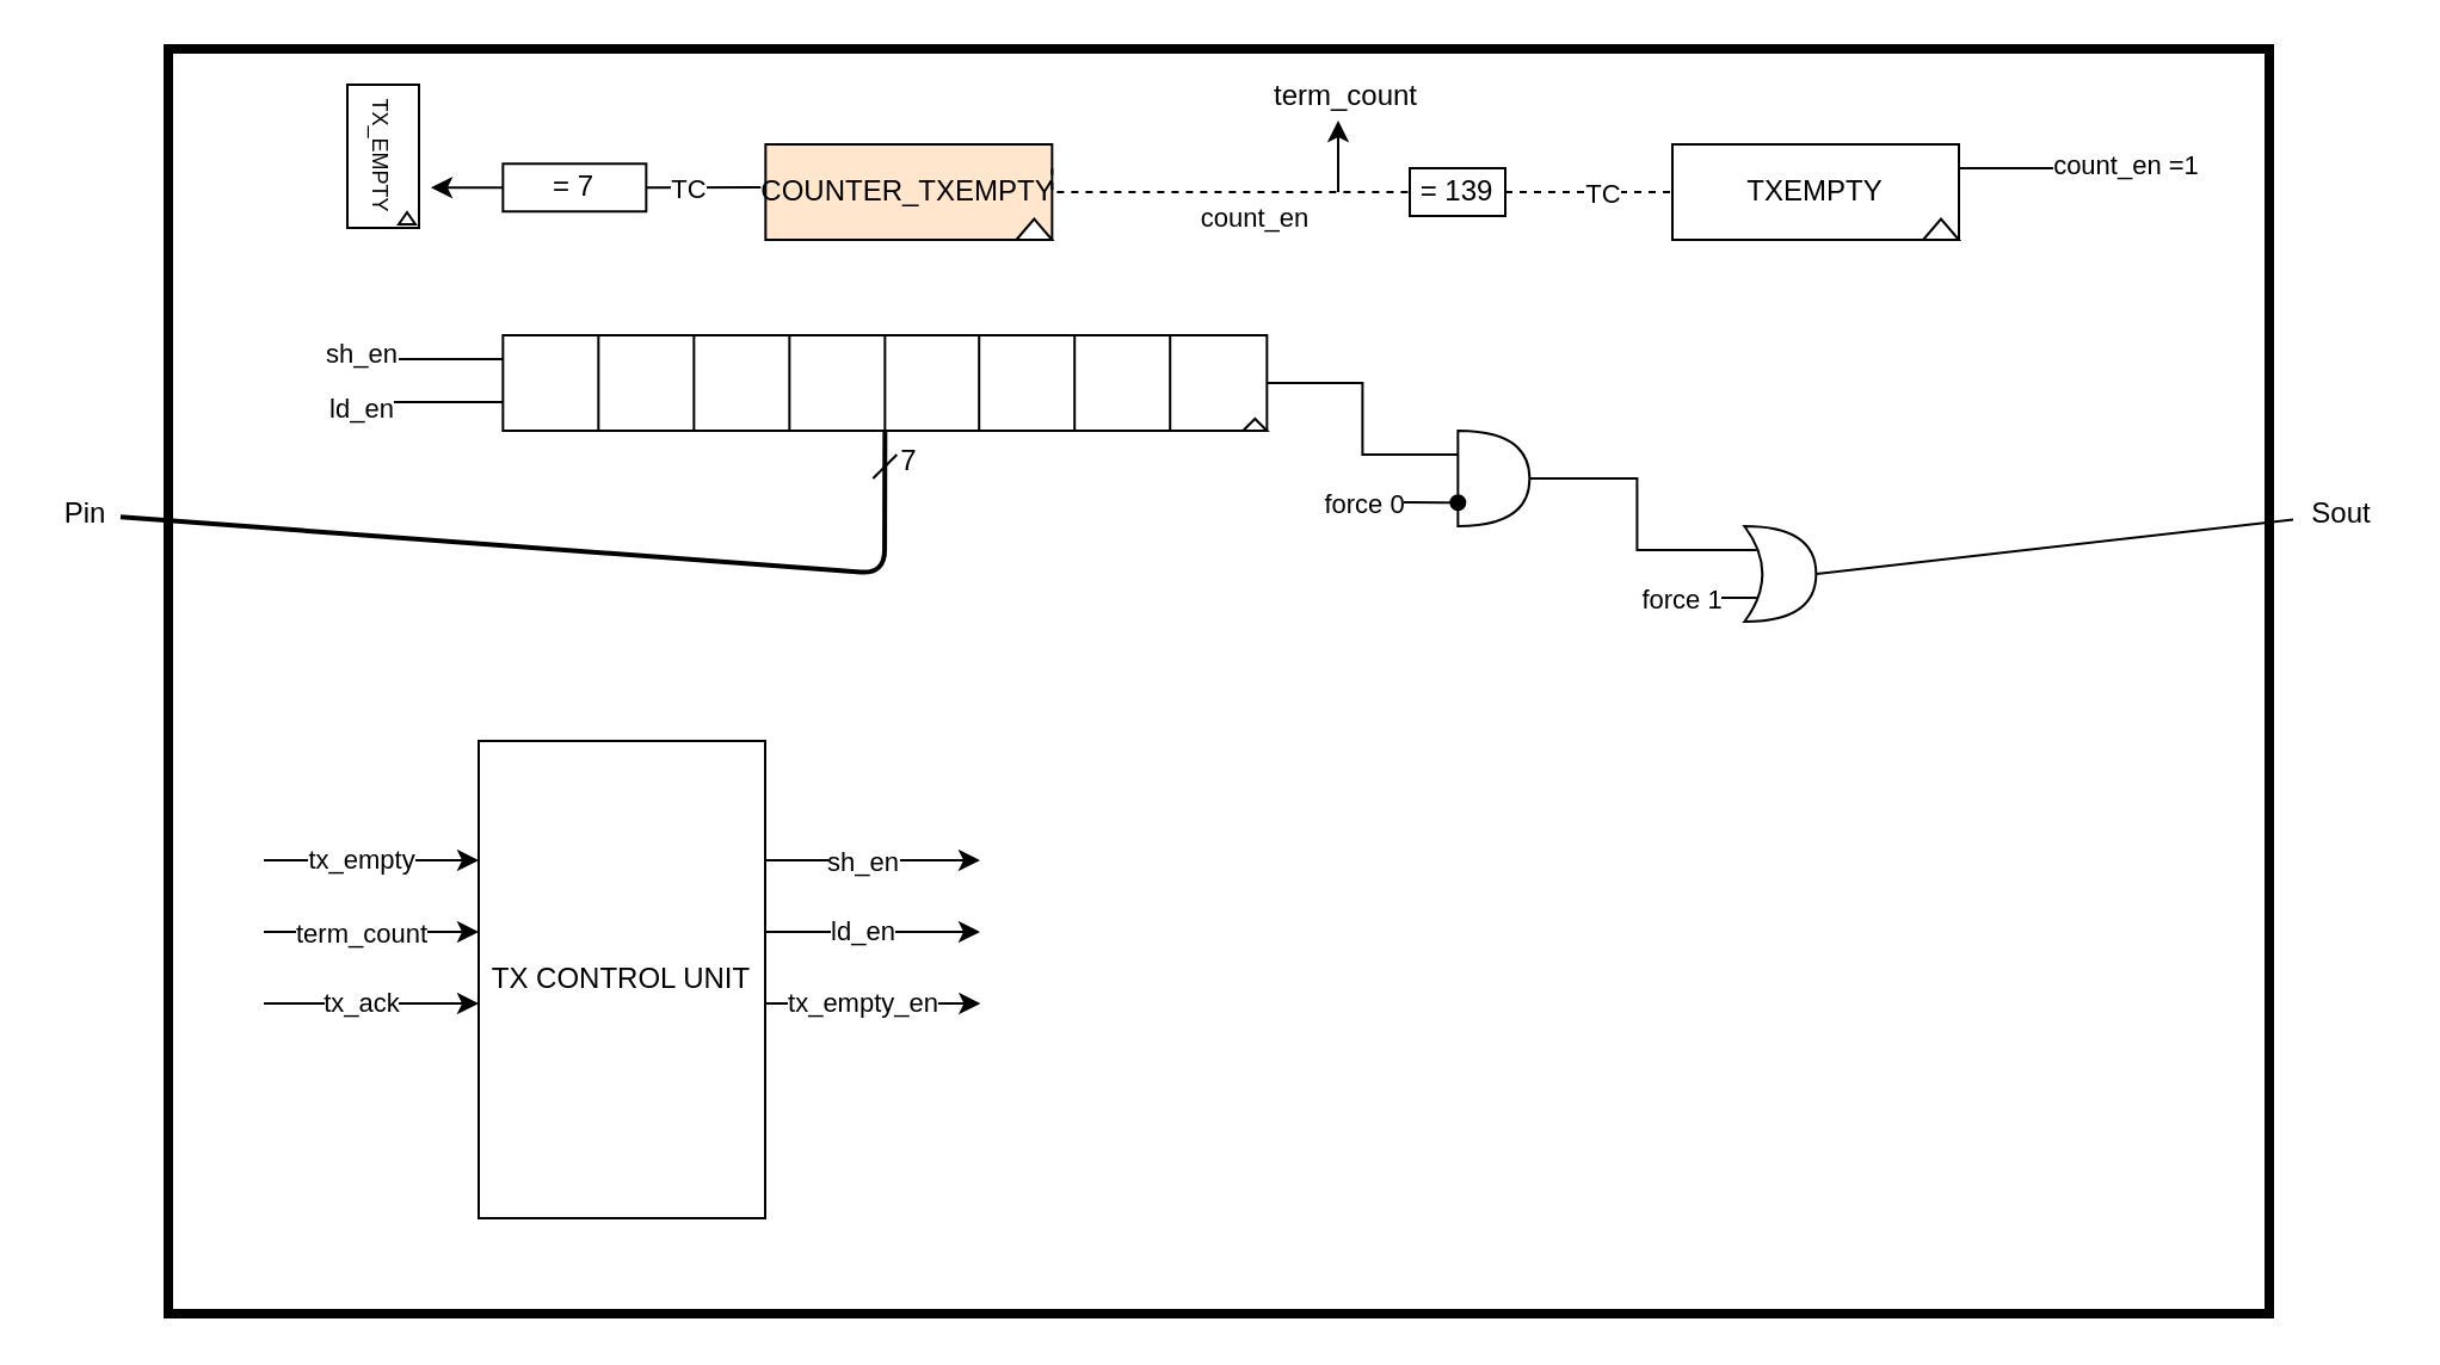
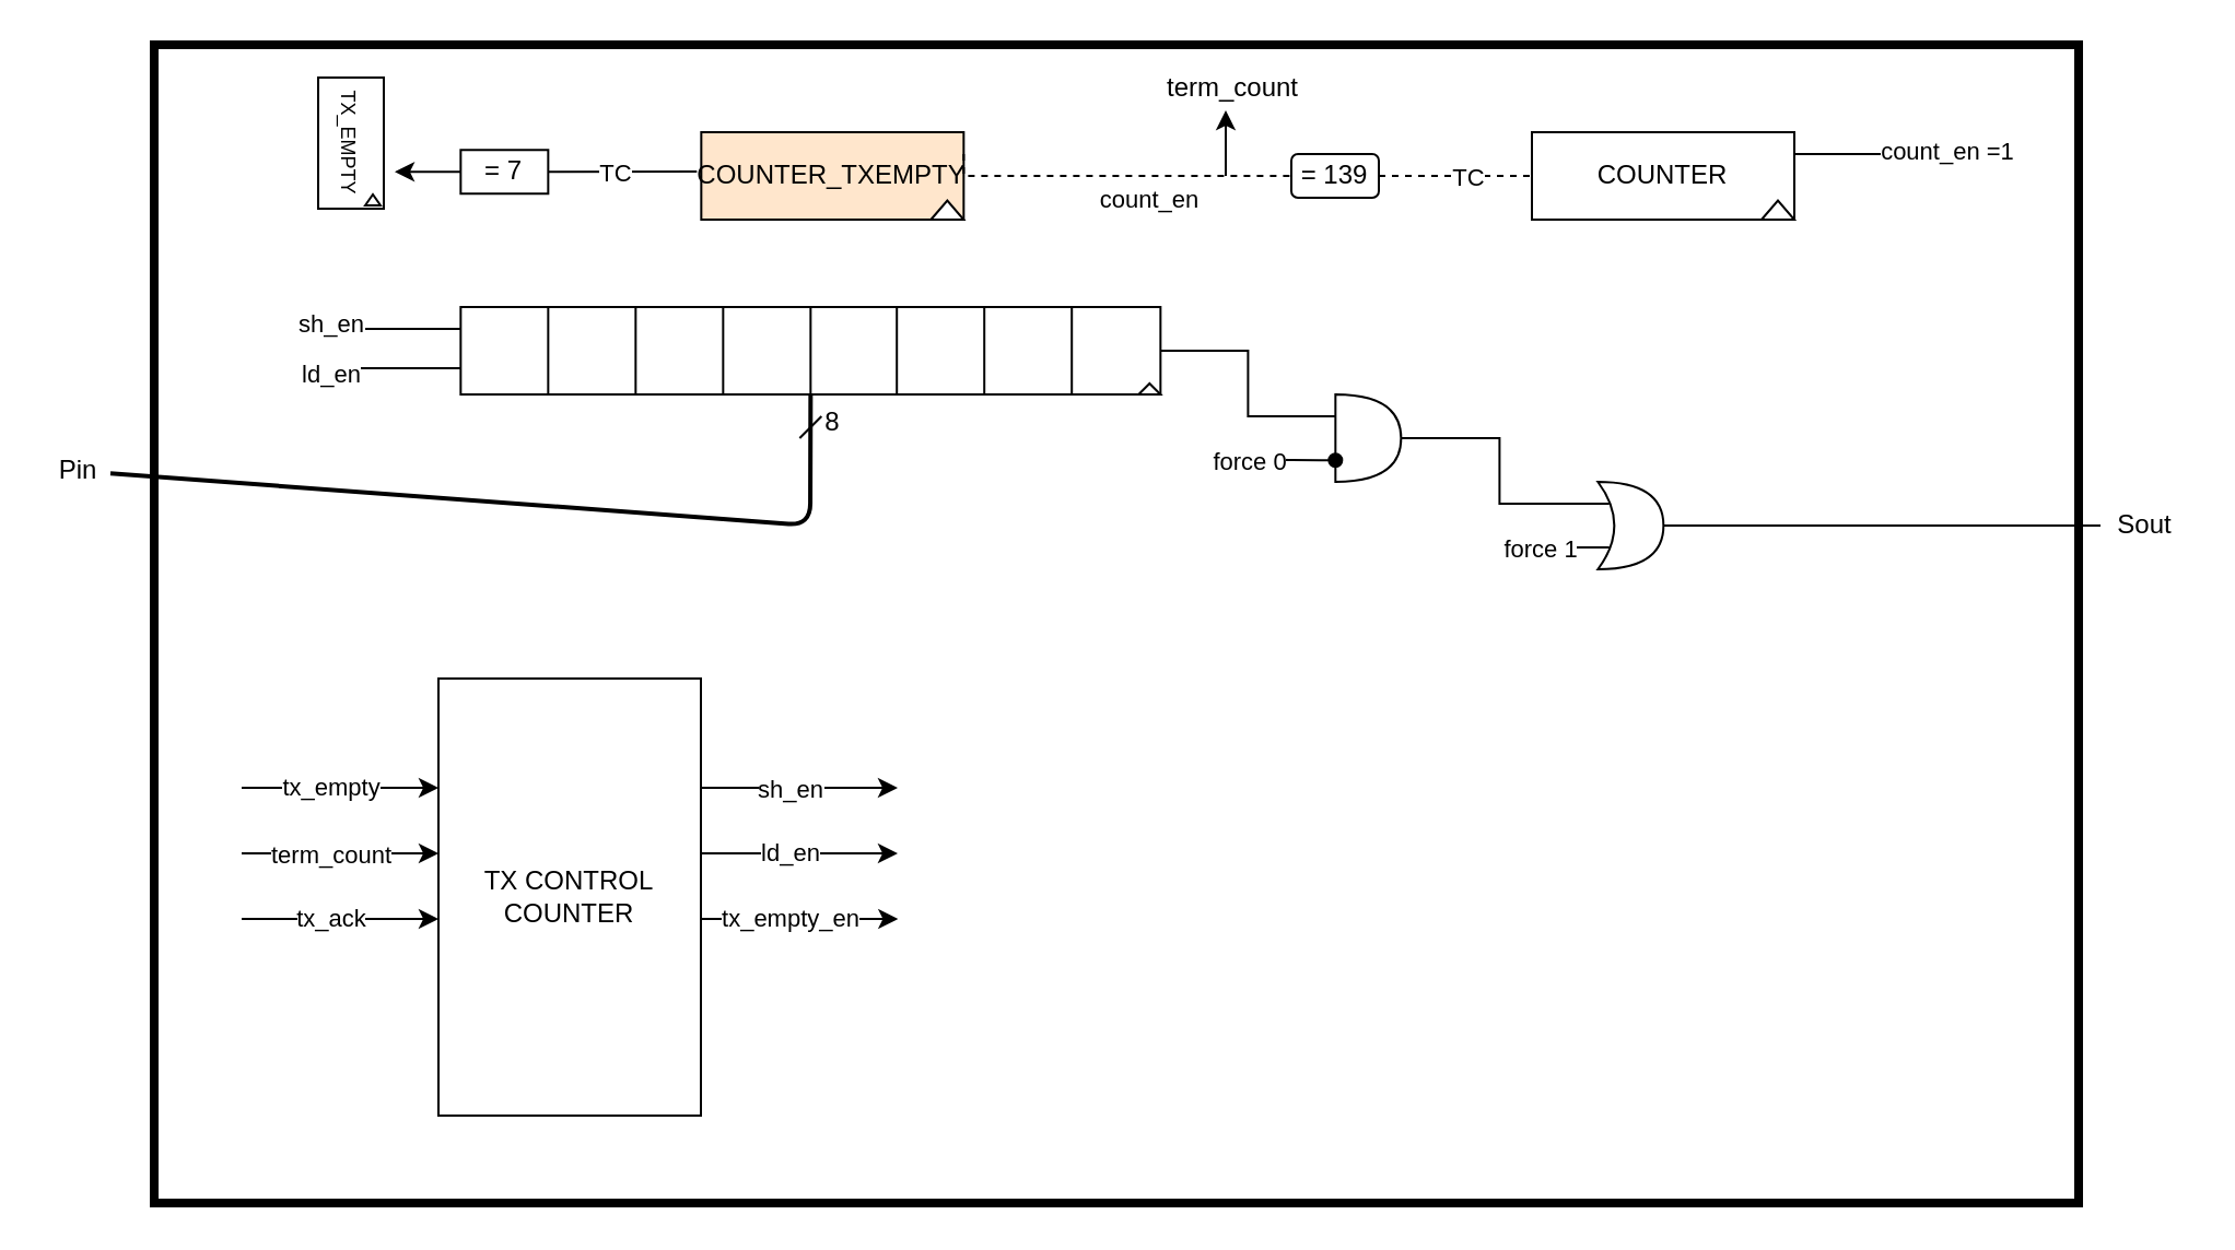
  <mxCell id="0" />
  <mxCell id="1" parent="0" />
  <mxCell id="2" style="edgeStyle=orthogonalEdgeStyle;rounded=0;orthogonalLoop=1;jettySize=auto;html=1;entryX=0;entryY=0.25;entryDx=0;entryDy=0;entryPerimeter=0;endArrow=none;endFill=0;" parent="1" source="3" target="15" edge="1"><mxGeometry relative="1" as="geometry" /></mxCell>
  <mxCell id="3" value="" style="rounded=0;whiteSpace=wrap;html=1;" parent="1" vertex="1"><mxGeometry x="210.17" y="140" width="320" height="40" as="geometry" /></mxCell>
  <mxCell id="4" value="" style="endArrow=none;html=1;" parent="1" edge="1"><mxGeometry width="50" height="50" relative="1" as="geometry"><mxPoint x="250.17" y="180" as="sourcePoint" /><mxPoint x="250.17" y="140" as="targetPoint" /></mxGeometry></mxCell>
  <mxCell id="5" value="" style="endArrow=none;html=1;" parent="1" edge="1"><mxGeometry width="50" height="50" relative="1" as="geometry"><mxPoint x="290.17" y="180" as="sourcePoint" /><mxPoint x="290.17" y="140" as="targetPoint" /></mxGeometry></mxCell>
  <mxCell id="6" value="" style="endArrow=none;html=1;" parent="1" edge="1"><mxGeometry width="50" height="50" relative="1" as="geometry"><mxPoint x="330.17" y="180" as="sourcePoint" /><mxPoint x="330.17" y="140" as="targetPoint" /></mxGeometry></mxCell>
  <mxCell id="7" value="" style="endArrow=none;html=1;" parent="1" edge="1"><mxGeometry width="50" height="50" relative="1" as="geometry"><mxPoint x="370.17" y="180" as="sourcePoint" /><mxPoint x="370.17" y="140" as="targetPoint" /></mxGeometry></mxCell>
  <mxCell id="8" value="" style="endArrow=none;html=1;" parent="1" edge="1"><mxGeometry width="50" height="50" relative="1" as="geometry"><mxPoint x="409.6" y="180" as="sourcePoint" /><mxPoint x="409.6" y="140" as="targetPoint" /></mxGeometry></mxCell>
  <mxCell id="9" value="" style="endArrow=none;html=1;" parent="1" edge="1"><mxGeometry width="50" height="50" relative="1" as="geometry"><mxPoint x="449.6" y="180" as="sourcePoint" /><mxPoint x="449.6" y="140" as="targetPoint" /></mxGeometry></mxCell>
  <mxCell id="10" value="" style="endArrow=none;html=1;" parent="1" edge="1"><mxGeometry width="50" height="50" relative="1" as="geometry"><mxPoint x="489.6" y="180" as="sourcePoint" /><mxPoint x="489.6" y="140" as="targetPoint" /></mxGeometry></mxCell>
  <mxCell id="11" value="" style="triangle;whiteSpace=wrap;html=1;rotation=-90;" parent="1" vertex="1"><mxGeometry x="522.67" y="172.5" width="5" height="10" as="geometry" /></mxCell>
  <mxCell id="12" value="" style="endArrow=none;html=1;strokeWidth=2;endFill=0;" parent="1" source="34" edge="1"><mxGeometry width="50" height="50" relative="1" as="geometry"><mxPoint x="90" y="240" as="sourcePoint" /><mxPoint x="370.17" y="180" as="targetPoint" /><Array as="points"><mxPoint x="370" y="240" /></Array></mxGeometry></mxCell>
  <mxCell id="13" value="" style="shape=xor;whiteSpace=wrap;html=1;" parent="1" vertex="1"><mxGeometry x="730.17" y="220" width="30" height="40" as="geometry" /></mxCell>
  <mxCell id="14" style="edgeStyle=orthogonalEdgeStyle;rounded=0;orthogonalLoop=1;jettySize=auto;html=1;entryX=0.175;entryY=0.25;entryDx=0;entryDy=0;entryPerimeter=0;endArrow=none;endFill=0;" parent="1" source="15" target="13" edge="1"><mxGeometry relative="1" as="geometry" /></mxCell>
  <mxCell id="15" value="" style="shape=or;whiteSpace=wrap;html=1;" parent="1" vertex="1"><mxGeometry x="610.17" y="180" width="30" height="40" as="geometry" /></mxCell>
  <mxCell id="16" value="" style="endArrow=oval;html=1;endFill=1;" parent="1" edge="1"><mxGeometry width="50" height="50" relative="1" as="geometry"><mxPoint x="574.17" y="209.86" as="sourcePoint" /><mxPoint x="610.17" y="210.15" as="targetPoint" /><Array as="points"><mxPoint x="600.17" y="210.15" /></Array></mxGeometry></mxCell>
  <mxCell id="17" value="force 0" style="edgeLabel;html=1;align=center;verticalAlign=middle;resizable=0;points=[];" parent="16" vertex="1" connectable="0"><mxGeometry x="-0.024" y="1" relative="1" as="geometry"><mxPoint x="-21.63" y="0.94" as="offset" /></mxGeometry></mxCell>
  <mxCell id="18" value="" style="endArrow=none;html=1;entryX=0.175;entryY=0.75;entryDx=0;entryDy=0;entryPerimeter=0;endFill=0;" parent="1" target="13" edge="1"><mxGeometry width="50" height="50" relative="1" as="geometry"><mxPoint x="690.17" y="250" as="sourcePoint" /><mxPoint x="730.17" y="250" as="targetPoint" /></mxGeometry></mxCell>
  <mxCell id="19" value="force 1" style="edgeLabel;html=1;align=center;verticalAlign=middle;resizable=0;points=[];" parent="18" vertex="1" connectable="0"><mxGeometry x="-0.447" relative="1" as="geometry"><mxPoint as="offset" /></mxGeometry></mxCell>
  <mxCell id="20" value="" style="endArrow=none;html=1;endFill=0;" parent="1" target="33" edge="1"><mxGeometry width="50" height="50" relative="1" as="geometry"><mxPoint x="760.17" y="240" as="sourcePoint" /><mxPoint x="810.17" y="240" as="targetPoint" /></mxGeometry></mxCell>
  <mxCell id="21" value="COUNTER_TXEMPTY" style="rounded=0;whiteSpace=wrap;html=1;fillColor=#ffe6cc;" parent="1" vertex="1"><mxGeometry x="320.17" y="60" width="120" height="40" as="geometry" /></mxCell>
  <mxCell id="22" style="edgeStyle=orthogonalEdgeStyle;rounded=0;orthogonalLoop=1;jettySize=auto;html=1;exitX=1;exitY=0.25;exitDx=0;exitDy=0;endArrow=none;endFill=0;entryX=0;entryY=0.5;entryDx=0;entryDy=0;dashed=1;" parent="1" source="21" target="40" edge="1"><mxGeometry relative="1" as="geometry"><mxPoint x="498.17" y="70" as="targetPoint" /><mxPoint x="407.67" y="60" as="sourcePoint" /><Array as="points"><mxPoint x="440" y="80" /></Array></mxGeometry></mxCell>
  <mxCell id="23" value="count_en" style="edgeLabel;html=1;align=center;verticalAlign=middle;resizable=0;points=[];" parent="22" vertex="1" connectable="0"><mxGeometry x="-0.296" y="-1" relative="1" as="geometry"><mxPoint x="38.57" y="9" as="offset" /></mxGeometry></mxCell>
  <mxCell id="24" value="" style="endArrow=none;html=1;entryX=0;entryY=0.25;entryDx=0;entryDy=0;" parent="1" target="3" edge="1"><mxGeometry width="50" height="50" relative="1" as="geometry"><mxPoint x="160.17" y="150" as="sourcePoint" /><mxPoint x="270.17" y="210" as="targetPoint" /></mxGeometry></mxCell>
  <mxCell id="25" value="sh_en" style="edgeLabel;html=1;align=center;verticalAlign=middle;resizable=0;points=[];" parent="24" vertex="1" connectable="0"><mxGeometry x="0.163" y="3" relative="1" as="geometry"><mxPoint x="-39.14" as="offset" /></mxGeometry></mxCell>
  <mxCell id="26" value="" style="endArrow=none;html=1;" parent="1" edge="1"><mxGeometry width="50" height="50" relative="1" as="geometry"><mxPoint x="150.17" y="168" as="sourcePoint" /><mxPoint x="210.17" y="168" as="targetPoint" /><Array as="points" /></mxGeometry></mxCell>
  <mxCell id="27" value="ld_en" style="edgeLabel;html=1;align=center;verticalAlign=middle;resizable=0;points=[];" parent="26" vertex="1" connectable="0"><mxGeometry x="-0.462" y="-2" relative="1" as="geometry"><mxPoint x="-16.17" as="offset" /></mxGeometry></mxCell>
  <mxCell id="28" value="" style="endArrow=none;html=1;exitX=1;exitY=0.5;exitDx=0;exitDy=0;" parent="1" source="31" edge="1"><mxGeometry width="50" height="50" relative="1" as="geometry"><mxPoint x="277.67" y="70" as="sourcePoint" /><mxPoint x="318.17" y="78" as="targetPoint" /><Array as="points" /></mxGeometry></mxCell>
  <mxCell id="29" value="TC" style="edgeLabel;html=1;align=center;verticalAlign=middle;resizable=0;points=[];" parent="28" vertex="1" connectable="0"><mxGeometry x="0.253" y="2" relative="1" as="geometry"><mxPoint x="-12.28" y="2.18" as="offset" /></mxGeometry></mxCell>
  <mxCell id="30" style="edgeStyle=none;rounded=0;orthogonalLoop=1;jettySize=auto;html=1;" parent="1" source="31" edge="1"><mxGeometry relative="1" as="geometry"><mxPoint x="180" y="78.13" as="targetPoint" /></mxGeometry></mxCell>
- <mxCell id="31" value="= 7" style="rounded=0;whiteSpace=wrap;html=1;" parent="1" vertex="1"><mxGeometry x="210.17" y="68.13" width="60" height="20" as="geometry" /></mxCell>
+ <mxCell id="31" value="= 7" style="rounded=0;whiteSpace=wrap;html=1;" parent="1" vertex="1"><mxGeometry x="210.17" y="68.13" width="40" height="20" as="geometry" /></mxCell>
  <mxCell id="32" value="" style="triangle;whiteSpace=wrap;html=1;rotation=-90;" parent="1" vertex="1"><mxGeometry x="428.3" y="88.13" width="8.75" height="15" as="geometry" /></mxCell>
- <mxCell id="33" value="Sout" style="text;html=1;align=center;verticalAlign=middle;resizable=0;points=[];autosize=1;" parent="1" vertex="1"><mxGeometry x="960" y="205" width="40" height="20" as="geometry" /></mxCell>
+ <mxCell id="33" value="Sout" style="text;html=1;align=center;verticalAlign=middle;resizable=0;points=[];autosize=1;" parent="1" vertex="1"><mxGeometry x="960" y="230" width="40" height="20" as="geometry" /></mxCell>
  <mxCell id="34" value="Pin" style="text;html=1;align=center;verticalAlign=middle;resizable=0;points=[];autosize=1;" parent="1" vertex="1"><mxGeometry x="20" y="205" width="30" height="20" as="geometry" /></mxCell>
- <mxCell id="35" value="TXEMPTY" style="rounded=0;whiteSpace=wrap;html=1;" parent="1" vertex="1"><mxGeometry x="700" y="60" width="120" height="40" as="geometry" /></mxCell>
+ <mxCell id="35" value="COUNTER" style="rounded=0;whiteSpace=wrap;html=1;" parent="1" vertex="1"><mxGeometry x="700" y="60" width="120" height="40" as="geometry" /></mxCell>
  <mxCell id="36" style="edgeStyle=orthogonalEdgeStyle;rounded=0;orthogonalLoop=1;jettySize=auto;html=1;exitX=1;exitY=0.25;exitDx=0;exitDy=0;endArrow=none;endFill=0;" parent="1" source="35" edge="1"><mxGeometry relative="1" as="geometry"><mxPoint x="878" y="70" as="targetPoint" /><mxPoint x="787.5" y="60" as="sourcePoint" /><Array as="points"><mxPoint x="877.5" y="70" /></Array></mxGeometry></mxCell>
  <mxCell id="37" value="count_en =1" style="edgeLabel;html=1;align=center;verticalAlign=middle;resizable=0;points=[];" parent="36" vertex="1" connectable="0"><mxGeometry x="-0.296" y="-1" relative="1" as="geometry"><mxPoint x="49" y="-2.87" as="offset" /></mxGeometry></mxCell>
  <mxCell id="38" value="" style="endArrow=none;html=1;exitX=1;exitY=0.5;exitDx=0;exitDy=0;entryX=0;entryY=0.5;entryDx=0;entryDy=0;dashed=1;" parent="1" source="40" target="35" edge="1"><mxGeometry width="50" height="50" relative="1" as="geometry"><mxPoint x="657.5" y="70" as="sourcePoint" /><mxPoint x="698" y="78" as="targetPoint" /><Array as="points" /></mxGeometry></mxCell>
  <mxCell id="39" value="TC" style="edgeLabel;html=1;align=center;verticalAlign=middle;resizable=0;points=[];" parent="38" vertex="1" connectable="0"><mxGeometry x="0.253" y="2" relative="1" as="geometry"><mxPoint x="-3.89" y="2" as="offset" /></mxGeometry></mxCell>
- <mxCell id="40" value="= 139" style="rounded=0;whiteSpace=wrap;html=1;" parent="1" vertex="1"><mxGeometry x="590" y="70" width="40" height="20" as="geometry" /></mxCell>
+ <mxCell id="40" value="= 139" style="whiteSpace=wrap;html=1;rounded=1;" parent="1" vertex="1"><mxGeometry x="590" y="70" width="40" height="20" as="geometry" /></mxCell>
  <mxCell id="41" value="" style="triangle;whiteSpace=wrap;html=1;rotation=-90;" parent="1" vertex="1"><mxGeometry x="808.13" y="88.13" width="8.75" height="15" as="geometry" /></mxCell>
  <mxCell id="42" value="" style="endArrow=classic;html=1;" parent="1" edge="1"><mxGeometry width="50" height="50" relative="1" as="geometry"><mxPoint x="560" y="80" as="sourcePoint" /><mxPoint x="560" y="50" as="targetPoint" /></mxGeometry></mxCell>
  <mxCell id="43" value="term_count" style="text;html=1;align=center;verticalAlign=middle;resizable=0;points=[];autosize=1;" parent="1" vertex="1"><mxGeometry x="522.67" y="30" width="80" height="20" as="geometry" /></mxCell>
  <mxCell id="44" value="&lt;font style=&quot;font-size: 9px&quot;&gt;TX_EMPTY&lt;/font&gt;" style="rounded=0;whiteSpace=wrap;html=1;rotation=90;" parent="1" vertex="1"><mxGeometry x="130" y="50" width="60" height="30" as="geometry" /></mxCell>
  <mxCell id="45" value="" style="triangle;whiteSpace=wrap;html=1;rotation=-90;" parent="1" vertex="1"><mxGeometry x="167.5" y="87.5" width="5" height="7" as="geometry" /></mxCell>
- <mxCell id="46" value="TX CONTROL UNIT" style="rounded=0;whiteSpace=wrap;html=1;" vertex="1" parent="1"><mxGeometry x="200" y="310" width="120" height="200" as="geometry" /></mxCell>
+ <mxCell id="46" value="TX CONTROL COUNTER" style="rounded=0;whiteSpace=wrap;html=1;" vertex="1" parent="1"><mxGeometry x="200" y="310" width="120" height="200" as="geometry" /></mxCell>
  <mxCell id="47" value="" style="endArrow=classic;html=1;entryX=0;entryY=0.25;entryDx=0;entryDy=0;" edge="1" parent="1" target="46"><mxGeometry width="50" height="50" relative="1" as="geometry"><mxPoint x="110" y="360" as="sourcePoint" /><mxPoint x="150" y="320" as="targetPoint" /></mxGeometry></mxCell>
  <mxCell id="48" value="tx_empty" style="edgeLabel;html=1;align=center;verticalAlign=middle;resizable=0;points=[];" vertex="1" connectable="0" parent="47"><mxGeometry x="0.244" y="1" relative="1" as="geometry"><mxPoint x="-16" as="offset" /></mxGeometry></mxCell>
  <mxCell id="49" value="" style="endArrow=classic;html=1;entryX=0;entryY=0.25;entryDx=0;entryDy=0;" edge="1" parent="1"><mxGeometry width="50" height="50" relative="1" as="geometry"><mxPoint x="110" y="390" as="sourcePoint" /><mxPoint x="200" y="390" as="targetPoint" /></mxGeometry></mxCell>
  <mxCell id="50" value="term_count" style="edgeLabel;html=1;align=center;verticalAlign=middle;resizable=0;points=[];" vertex="1" connectable="0" parent="49"><mxGeometry x="0.244" y="1" relative="1" as="geometry"><mxPoint x="-16" y="1" as="offset" /></mxGeometry></mxCell>
  <mxCell id="51" value="" style="endArrow=classic;html=1;exitX=1;exitY=0.25;exitDx=0;exitDy=0;" edge="1" parent="1" source="46"><mxGeometry width="50" height="50" relative="1" as="geometry"><mxPoint x="320" y="350" as="sourcePoint" /><mxPoint x="410" y="360" as="targetPoint" /></mxGeometry></mxCell>
  <mxCell id="52" value="sh_en" style="edgeLabel;html=1;align=center;verticalAlign=middle;resizable=0;points=[];" vertex="1" connectable="0" parent="51"><mxGeometry x="0.244" y="1" relative="1" as="geometry"><mxPoint x="-16" y="1" as="offset" /></mxGeometry></mxCell>
  <mxCell id="53" value="" style="endArrow=classic;html=1;entryX=0;entryY=0.25;entryDx=0;entryDy=0;" edge="1" parent="1"><mxGeometry width="50" height="50" relative="1" as="geometry"><mxPoint x="320" y="390" as="sourcePoint" /><mxPoint x="410" y="390" as="targetPoint" /></mxGeometry></mxCell>
  <mxCell id="54" value="ld_en" style="edgeLabel;html=1;align=center;verticalAlign=middle;resizable=0;points=[];" vertex="1" connectable="0" parent="53"><mxGeometry x="0.244" y="1" relative="1" as="geometry"><mxPoint x="-16" as="offset" /></mxGeometry></mxCell>
  <mxCell id="55" value="" style="endArrow=classic;html=1;entryX=0;entryY=0.25;entryDx=0;entryDy=0;" edge="1" parent="1"><mxGeometry width="50" height="50" relative="1" as="geometry"><mxPoint x="320.17" y="420" as="sourcePoint" /><mxPoint x="410.17" y="420" as="targetPoint" /></mxGeometry></mxCell>
  <mxCell id="56" value="tx_empty_en" style="edgeLabel;html=1;align=center;verticalAlign=middle;resizable=0;points=[];direction=south;" vertex="1" connectable="0" parent="55"><mxGeometry x="0.244" y="1" relative="1" as="geometry"><mxPoint x="-16" as="offset" /></mxGeometry></mxCell>
  <mxCell id="57" value="" style="endArrow=classic;html=1;entryX=0;entryY=0.25;entryDx=0;entryDy=0;" edge="1" parent="1"><mxGeometry width="50" height="50" relative="1" as="geometry"><mxPoint x="110" y="420" as="sourcePoint" /><mxPoint x="200" y="420" as="targetPoint" /></mxGeometry></mxCell>
  <mxCell id="58" value="tx_ack" style="edgeLabel;html=1;align=center;verticalAlign=middle;resizable=0;points=[];" vertex="1" connectable="0" parent="57"><mxGeometry x="0.244" y="1" relative="1" as="geometry"><mxPoint x="-16" as="offset" /></mxGeometry></mxCell>
  <mxCell id="59" value="" style="rounded=0;whiteSpace=wrap;html=1;fillColor=none;strokeWidth=4;" vertex="1" parent="1"><mxGeometry x="70" y="20" width="880" height="530" as="geometry" /></mxCell>
  <mxCell id="60" value="" style="endArrow=none;html=1;strokeWidth=1;" edge="1" parent="1"><mxGeometry width="50" height="50" relative="1" as="geometry"><mxPoint x="365.17" y="200" as="sourcePoint" /><mxPoint x="375.17" y="190" as="targetPoint" /></mxGeometry></mxCell>
- <mxCell id="61" value="7" style="text;html=1;align=center;verticalAlign=middle;resizable=0;points=[];autosize=1;" vertex="1" parent="1"><mxGeometry x="370.17" y="182.5" width="20" height="20" as="geometry" /></mxCell>
+ <mxCell id="61" value="8" style="text;html=1;align=center;verticalAlign=middle;resizable=0;points=[];autosize=1;" vertex="1" parent="1"><mxGeometry x="370.17" y="182.5" width="20" height="20" as="geometry" /></mxCell>
